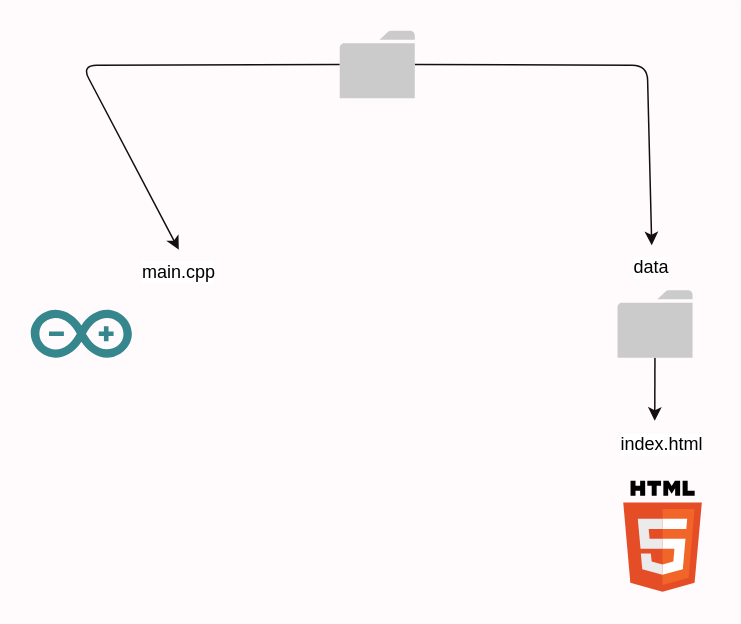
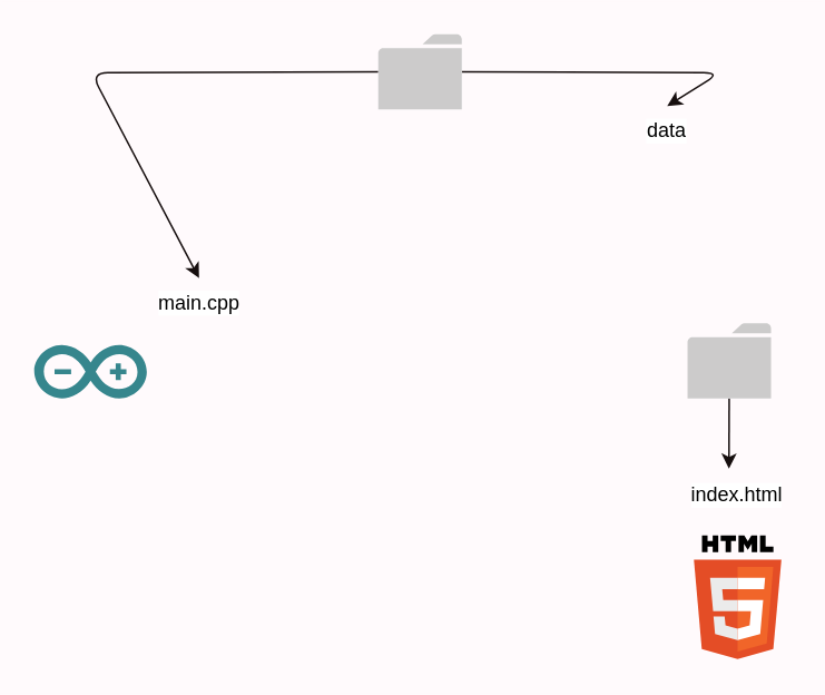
  <mxCell id="0" />
  <mxCell id="1" parent="0" />
  <mxCell id="2" style="edgeStyle=none;html=1;entryX=0.5;entryY=0;entryDx=0;entryDy=0;fontColor=none;strokeColor=#160E0E;" edge="1" parent="1" source="4" target="7"><mxGeometry relative="1" as="geometry"><Array as="points"><mxPoint x="54" y="43" /></Array></mxGeometry></mxCell>
  <mxCell id="3" style="edgeStyle=none;html=1;entryX=0.5;entryY=0;entryDx=0;entryDy=0;strokeColor=#160E0E;fontColor=none;" edge="1" parent="1" source="4" target="11"><mxGeometry relative="1" as="geometry"><Array as="points"><mxPoint x="431" y="43" /></Array></mxGeometry></mxCell>
  <mxCell id="4" value="" style="sketch=0;pointerEvents=1;shadow=0;dashed=0;html=1;strokeColor=none;labelPosition=center;verticalLabelPosition=bottom;verticalAlign=top;outlineConnect=0;align=center;shape=mxgraph.office.concepts.folder;fillColor=#CCCBCB;" vertex="1" parent="1"><mxGeometry x="226" y="20" width="50" height="45" as="geometry" /></mxCell>
  <mxCell id="5" value="" style="dashed=0;outlineConnect=0;html=1;align=center;labelPosition=center;verticalLabelPosition=bottom;verticalAlign=top;shape=mxgraph.weblogos.html5" vertex="1" parent="1"><mxGeometry x="415" y="320" width="52.4" height="74" as="geometry" /></mxCell>
  <mxCell id="6" value="" style="dashed=0;outlineConnect=0;html=1;align=center;labelPosition=center;verticalLabelPosition=bottom;verticalAlign=top;shape=mxgraph.weblogos.arduino;fillColor=#36868D;strokeColor=none" vertex="1" parent="1"><mxGeometry x="20" y="206" width="67.4" height="32" as="geometry" /></mxCell>
  <mxCell id="7" value="main.cpp" style="text;html=1;strokeColor=none;fillColor=none;align=center;verticalAlign=middle;whiteSpace=wrap;rounded=0;labelBackgroundColor=#FFFFFF;fontColor=none;" vertex="1" parent="1"><mxGeometry x="88.7" y="166" width="60" height="30" as="geometry" /></mxCell>
  <mxCell id="8" style="edgeStyle=none;html=1;strokeColor=#160E0E;fontColor=none;" edge="1" parent="1" source="9"><mxGeometry relative="1" as="geometry"><mxPoint x="436" y="280" as="targetPoint" /></mxGeometry></mxCell>
  <mxCell id="9" value="" style="sketch=0;pointerEvents=1;shadow=0;dashed=0;html=1;strokeColor=none;labelPosition=center;verticalLabelPosition=bottom;verticalAlign=top;outlineConnect=0;align=center;shape=mxgraph.office.concepts.folder;fillColor=#CCCBCB;" vertex="1" parent="1"><mxGeometry x="411.2" y="193" width="50" height="45" as="geometry" /></mxCell>
  <mxCell id="10" value="index.html" style="text;html=1;strokeColor=none;fillColor=none;align=center;verticalAlign=middle;whiteSpace=wrap;rounded=0;labelBackgroundColor=#FFFFFF;fontColor=none;" vertex="1" parent="1"><mxGeometry x="411.2" y="281" width="60" height="30" as="geometry" /></mxCell>
- <mxCell id="11" value="data" style="text;html=1;strokeColor=none;fillColor=none;align=center;verticalAlign=middle;whiteSpace=wrap;rounded=0;labelBackgroundColor=#FFFFFF;fontColor=none;" vertex="1" parent="1"><mxGeometry x="404" y="163" width="60" height="30" as="geometry" /></mxCell>
+ <mxCell id="11" value="data" style="text;html=1;strokeColor=none;fillColor=none;align=center;verticalAlign=middle;whiteSpace=wrap;rounded=0;labelBackgroundColor=#FFFFFF;fontColor=none;" vertex="1" parent="1"><mxGeometry x="369" y="63" width="60" height="30" as="geometry" /></mxCell>
